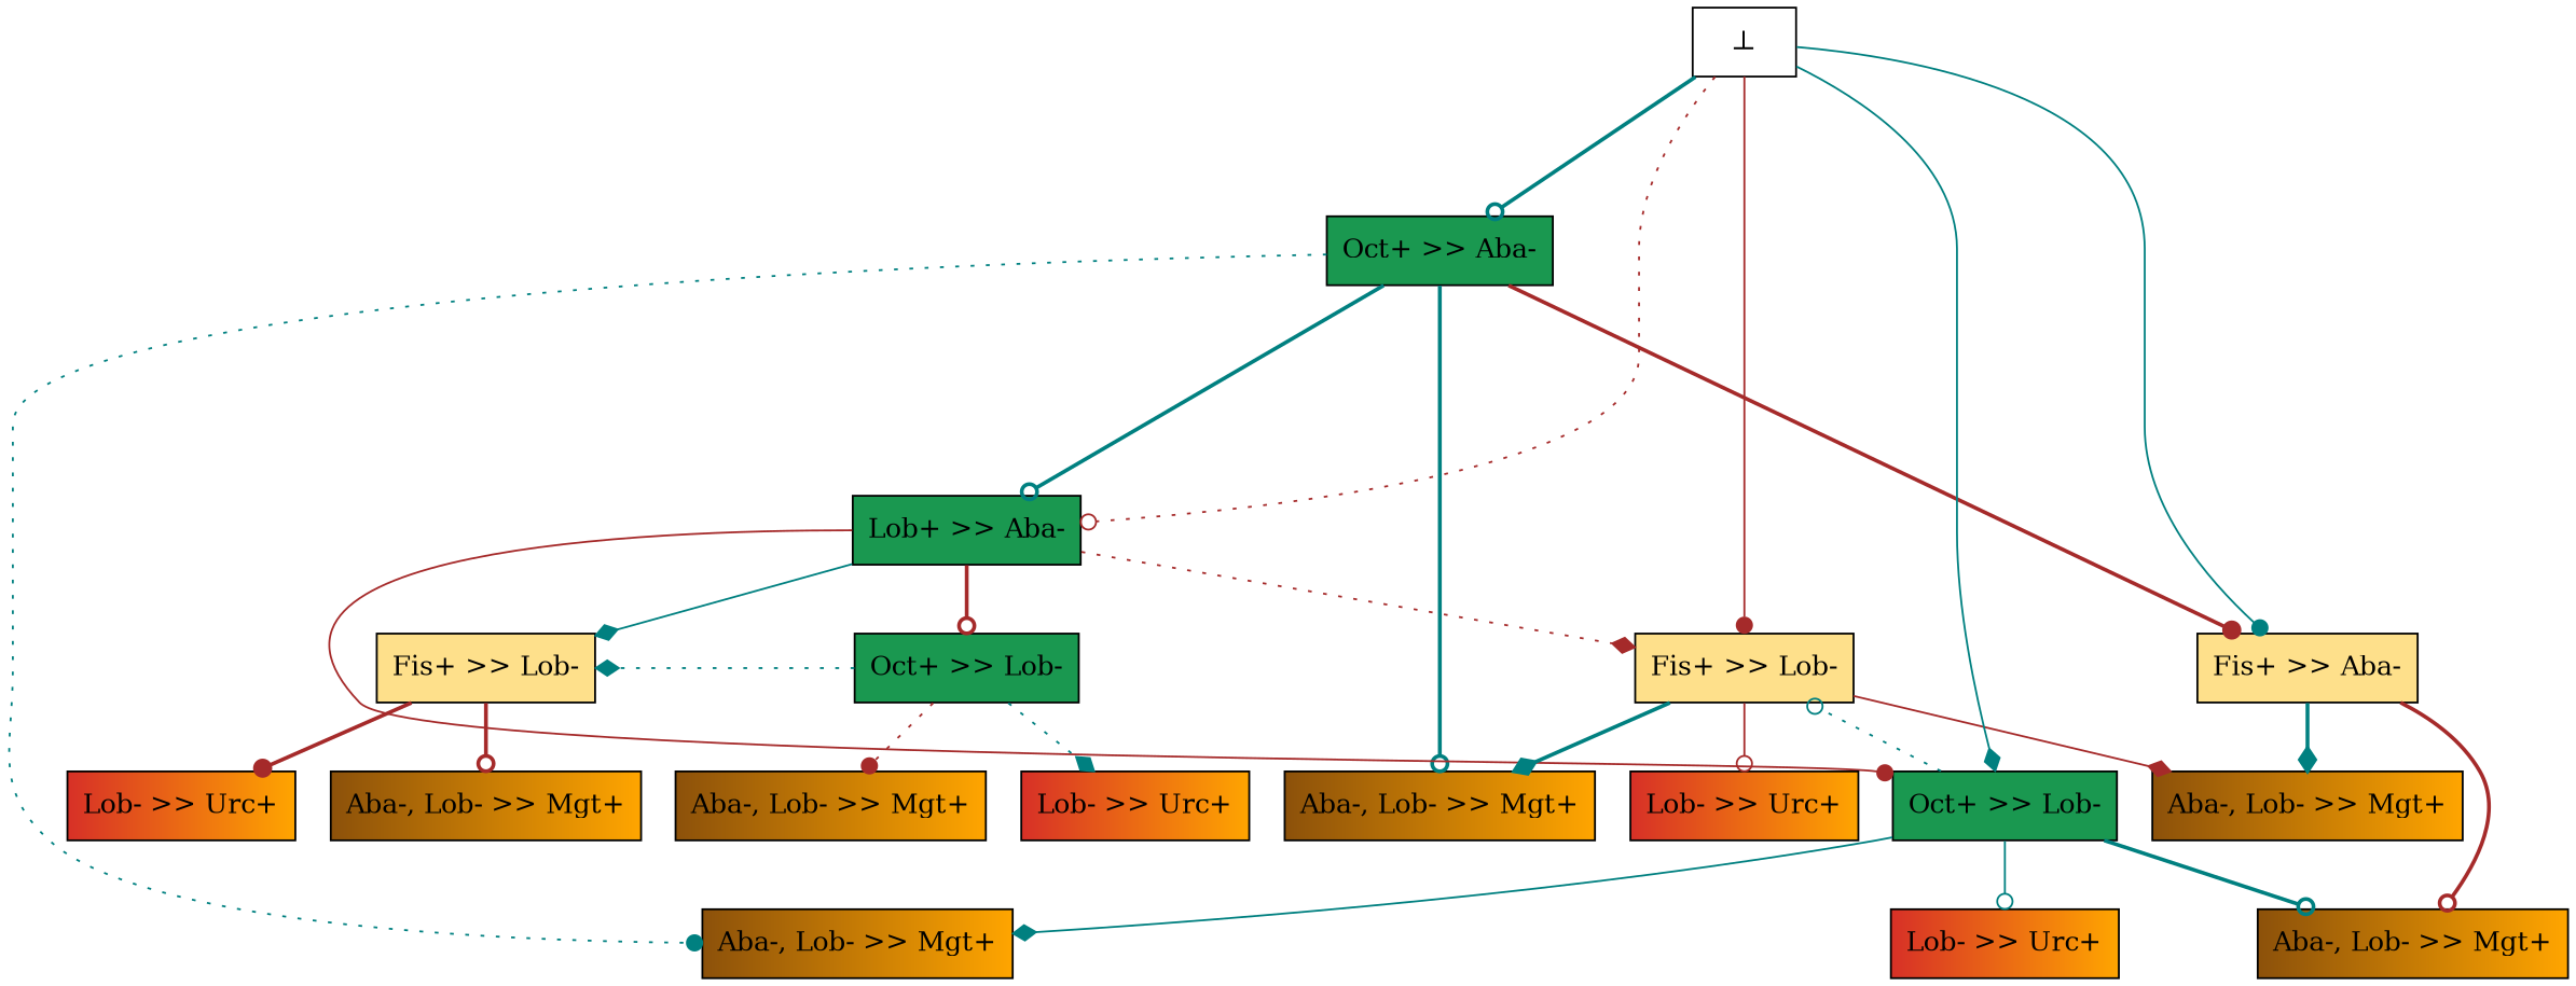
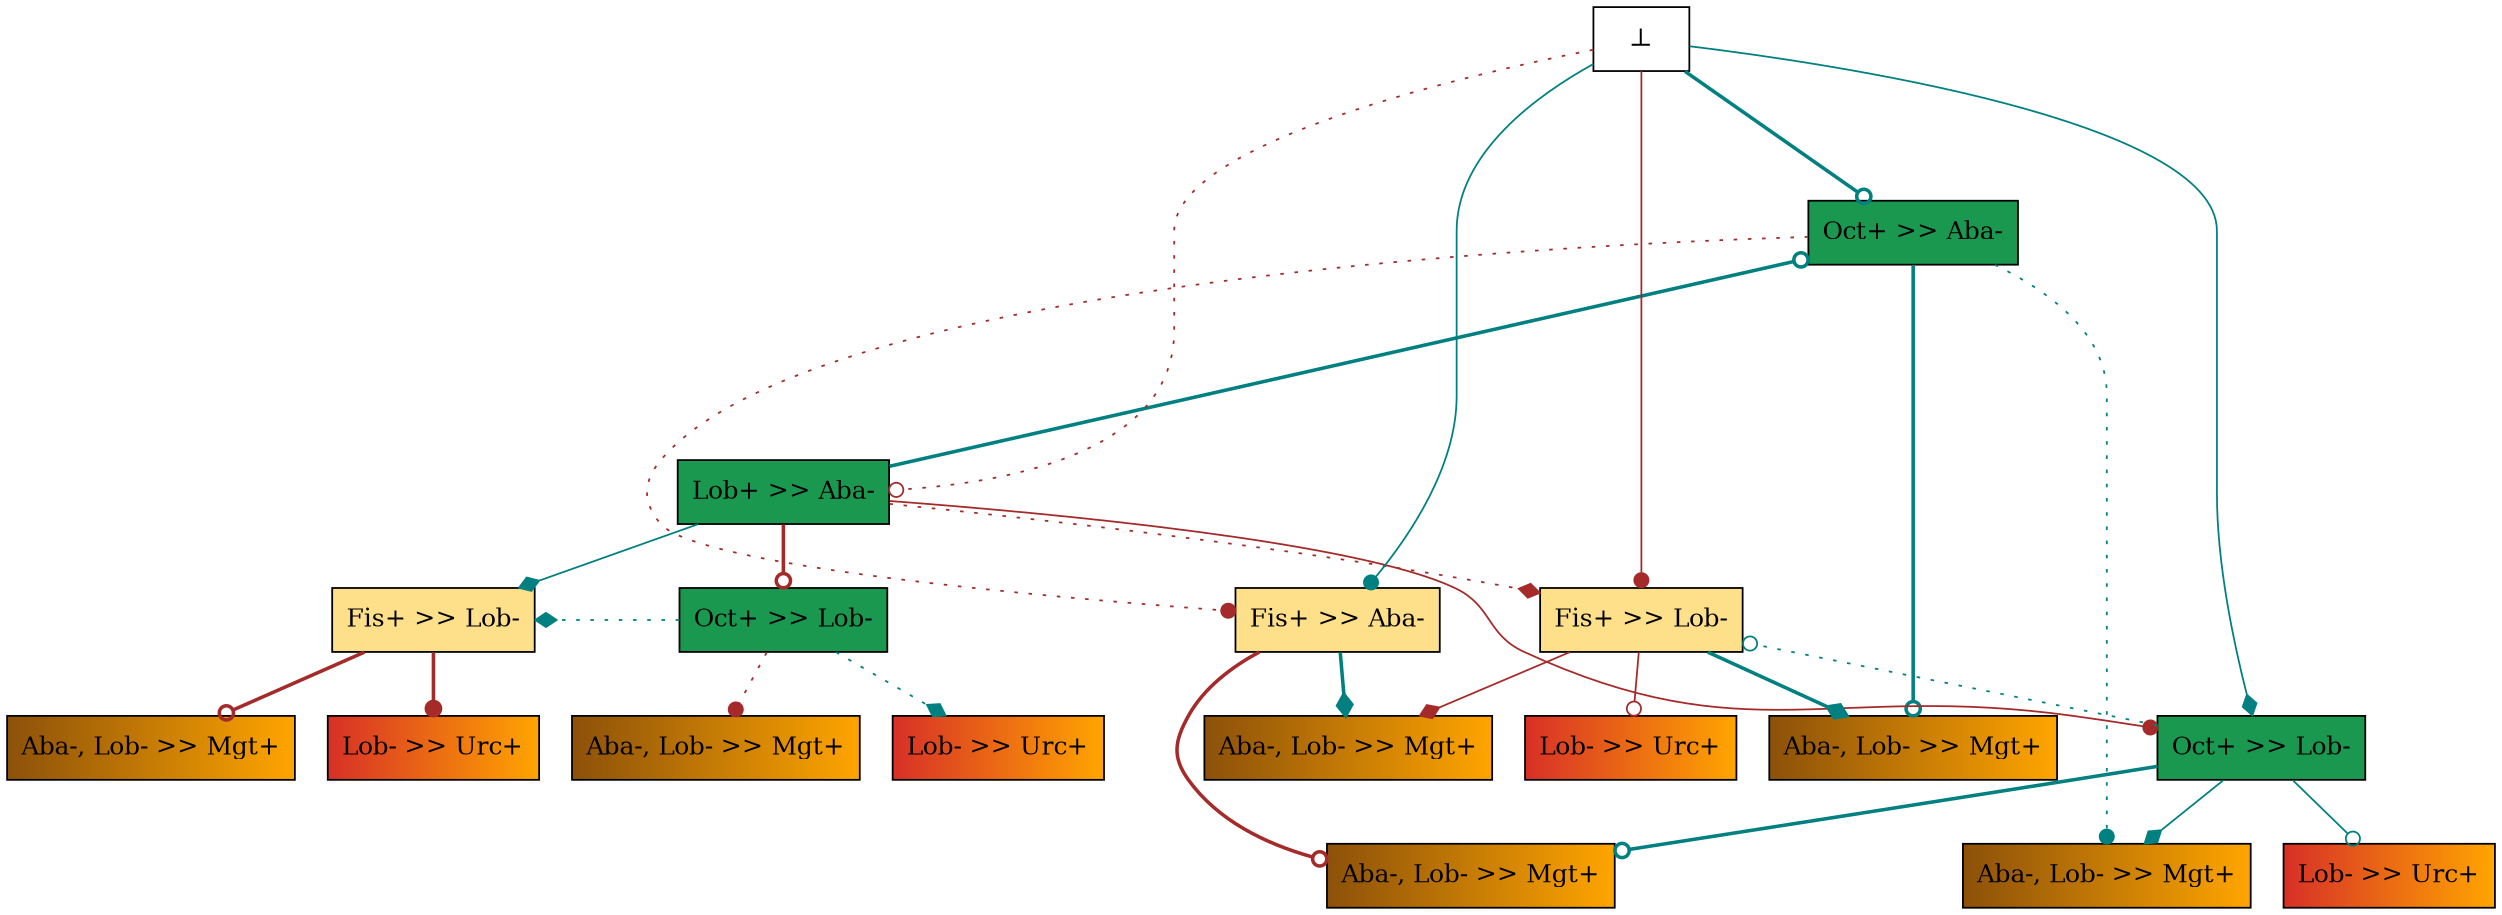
  digraph {
    node [color=black fillcolor="#8c510a:orange" shape=box style=filled]
    edge [arrowhead=odot color=teal style=bold minlen=1]
    n1 [fillcolor="#1a9850:#1a9850" label="Oct+ >> Aba-"]
    n2 [fillcolor="#1a9850:#1a9850" label="Lob+ >> Aba-"]
    n3 [fillcolor="#fee08b:#fee08b" label="Fis+ >> Aba-"]
    n4 [label="Aba-, Lob- >> Mgt+"]
    n5 [label="Aba-, Lob- >> Mgt+"]
    n6 [fillcolor="#1a9850:#1a9850" label="Oct+ >> Lob-"]
    n7 [fillcolor="#fee08b:#fee08b" label="Fis+ >> Lob-"]
    n8 [fillcolor="#1a9850:#1a9850" label="Oct+ >> Lob-"]
    n9 [fillcolor="#fee08b:#fee08b" label="Fis+ >> Lob-"]
    n10 [label="Aba-, Lob- >> Mgt+"]
    n11 [label="Aba-, Lob- >> Mgt+"]
    n12 [fillcolor="#d73027:orange" label="Lob- >> Urc+"]
    n13 [fillcolor="#d73027:orange" label="Lob- >> Urc+"]
    n14 [label="Aba-, Lob- >> Mgt+"]
    n15 [fillcolor="#d73027:orange" label="Lob- >> Urc+"]
    n16 [label="Aba-, Lob- >> Mgt+"]
    n17 [fillcolor="#d73027:orange" label="Lob- >> Urc+"]
    n18 [fillcolor=white label="⊥" color=""]
-   n1 -> n2 [constraint=false minlen=""]
-   n1 -> n3 [arrowhead=dot color=brown constraint=false minlen=""]
+   n2 -> n1 [constraint=false minlen=""]
+   n1 -> n3 [arrowhead=dot color=brown constraint=false style=dotted minlen=""]
    n1 -> n4
    n1 -> n5 [arrowhead=dot style=dotted]
    n2 -> n6 [arrowhead=dot color=brown constraint=false style=solid minlen=""]
    n2 -> n7 [arrowhead=diamond color=brown constraint=false style=dotted minlen=""]
    n2 -> n8 [color=brown]
    n2 -> n9 [arrowhead=diamond style=solid]
    n3 -> n10 [arrowhead=diamond]
    n3 -> n11 [color=brown]
    n6 -> n5 [arrowhead=diamond style=solid]
    n6 -> n7 [constraint=false style=dotted minlen=""]
    n6 -> n11
    n6 -> n12 [style=solid]
    n7 -> n4 [arrowhead=diamond]
    n7 -> n10 [arrowhead=diamond color=brown style=solid]
    n7 -> n13 [color=brown style=solid]
    n8 -> n9 [arrowhead=diamond constraint=false style=dotted minlen=""]
    n8 -> n14 [arrowhead=dot color=brown style=dotted]
    n8 -> n15 [arrowhead=diamond style=dotted]
    n9 -> n16 [color=brown]
    n9 -> n17 [arrowhead=dot color=brown]
    n18 -> n1 [minlen=2]
    n18 -> n2 [color=brown minlen=5 style=dotted]
    n18 -> n3 [arrowhead=dot minlen=6 style=solid]
    n18 -> n6 [arrowhead=diamond minlen=7 style=solid]
    n18 -> n7 [arrowhead=dot color=brown minlen=6 style=solid]
  }
